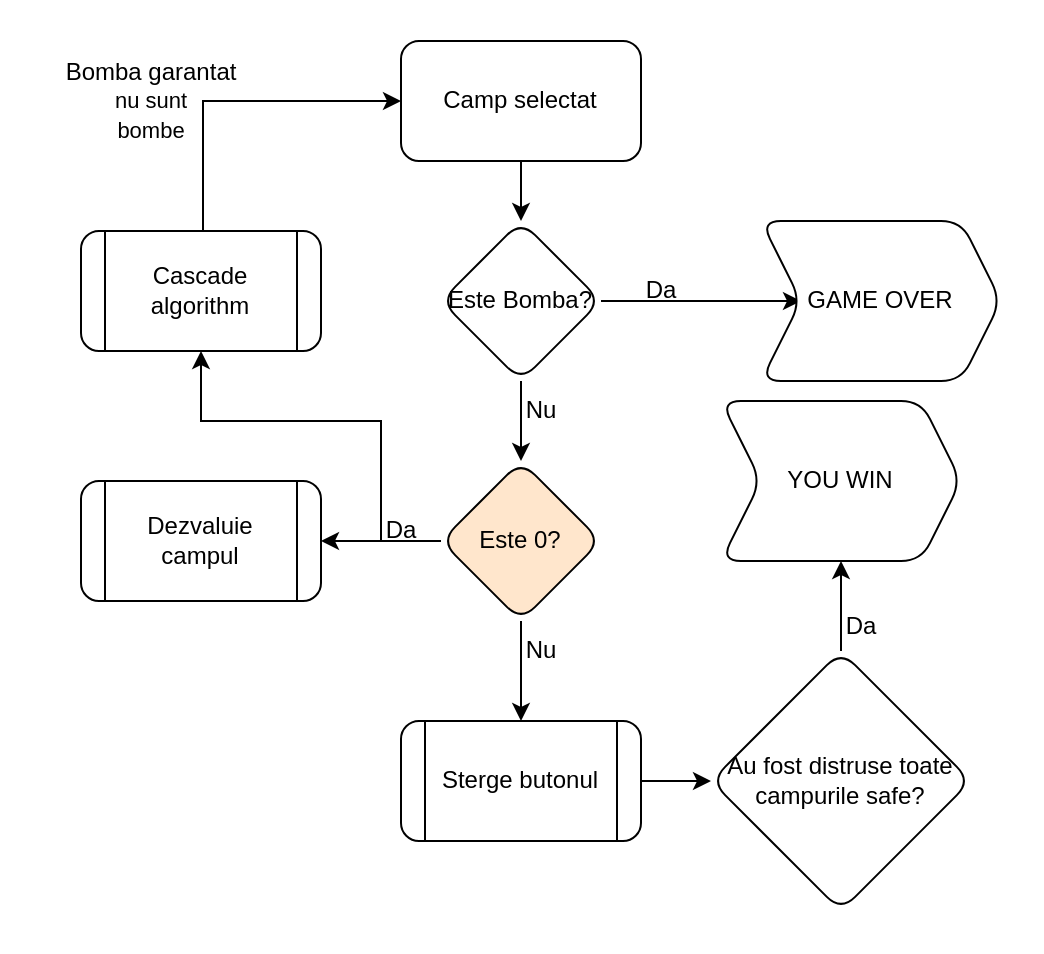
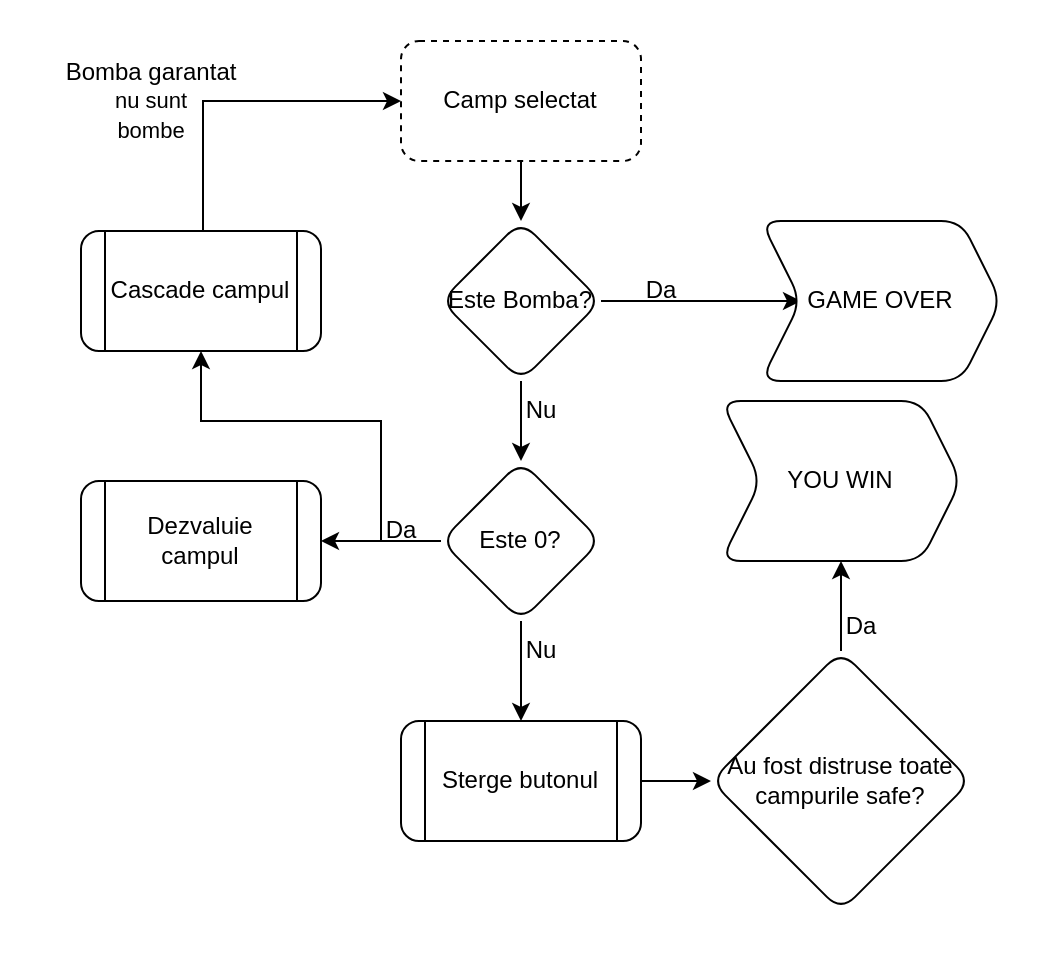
  <mxCell id="0" />
  <mxCell id="1" parent="0" />
  <mxCell id="2" value="" style="edgeStyle=orthogonalEdgeStyle;rounded=0;orthogonalLoop=1;jettySize=auto;html=1;" edge="1" parent="1" source="3" target="6"><mxGeometry relative="1" as="geometry" /></mxCell>
- <mxCell id="3" value="Camp selectat" style="rounded=1;whiteSpace=wrap;html=1;" vertex="1" parent="1"><mxGeometry x="200" y="20" width="120" height="60" as="geometry" /></mxCell>
+ <mxCell id="3" value="Camp selectat" style="rounded=1;whiteSpace=wrap;html=1;dashed=1;" vertex="1" parent="1"><mxGeometry x="200" y="20" width="120" height="60" as="geometry" /></mxCell>
  <mxCell id="4" value="" style="edgeStyle=orthogonalEdgeStyle;rounded=0;orthogonalLoop=1;jettySize=auto;html=1;fontStyle=0" edge="1" parent="1" source="6" target="7"><mxGeometry relative="1" as="geometry" /></mxCell>
  <mxCell id="5" value="" style="edgeStyle=orthogonalEdgeStyle;rounded=0;orthogonalLoop=1;jettySize=auto;html=1;" edge="1" parent="1" source="6" target="11"><mxGeometry relative="1" as="geometry" /></mxCell>
  <mxCell id="6" value="Este Bomba?" style="rhombus;whiteSpace=wrap;html=1;rounded=1;" vertex="1" parent="1"><mxGeometry x="220" y="110" width="80" height="80" as="geometry" /></mxCell>
  <mxCell id="7" value="GAME OVER" style="shape=step;perimeter=stepPerimeter;whiteSpace=wrap;html=1;fixedSize=1;rounded=1;" vertex="1" parent="1"><mxGeometry x="380" y="110" width="120" height="80" as="geometry" /></mxCell>
  <mxCell id="8" value="Da" style="text;html=1;align=center;verticalAlign=middle;resizable=0;points=[];autosize=1;strokeColor=none;fillColor=none;" vertex="1" parent="1"><mxGeometry x="310" y="130" width="40" height="30" as="geometry" /></mxCell>
  <mxCell id="9" value="" style="edgeStyle=orthogonalEdgeStyle;rounded=0;orthogonalLoop=1;jettySize=auto;html=1;exitX=0;exitY=0.5;exitDx=0;exitDy=0;entryX=1;entryY=0.5;entryDx=0;entryDy=0;" edge="1" parent="1" source="11" target="20"><mxGeometry relative="1" as="geometry"><mxPoint x="300" y="269.66" as="sourcePoint" /><mxPoint x="170" y="270" as="targetPoint" /><Array as="points" /></mxGeometry></mxCell>
  <mxCell id="10" value="" style="edgeStyle=orthogonalEdgeStyle;rounded=0;orthogonalLoop=1;jettySize=auto;html=1;" edge="1" parent="1" source="11" target="16"><mxGeometry relative="1" as="geometry" /></mxCell>
- <mxCell id="11" value="Este 0?" style="rhombus;whiteSpace=wrap;html=1;rounded=1;fillColor=#ffe6cc;" vertex="1" parent="1"><mxGeometry x="220" y="230" width="80" height="80" as="geometry" /></mxCell>
+ <mxCell id="11" value="Este 0?" style="rhombus;whiteSpace=wrap;html=1;rounded=1;" vertex="1" parent="1"><mxGeometry x="220" y="230" width="80" height="80" as="geometry" /></mxCell>
  <mxCell id="12" style="edgeStyle=orthogonalEdgeStyle;rounded=0;orthogonalLoop=1;jettySize=auto;html=1;entryX=0;entryY=0.5;entryDx=0;entryDy=0;" edge="1" parent="1" source="18" target="3"><mxGeometry relative="1" as="geometry"><mxPoint x="60" y="290" as="sourcePoint" /><mxPoint x="100" y="20" as="targetPoint" /><Array as="points"><mxPoint x="101" y="50" /></Array></mxGeometry></mxCell>
  <mxCell id="13" value="Da" style="text;html=1;align=center;verticalAlign=middle;resizable=0;points=[];autosize=1;strokeColor=none;fillColor=none;" vertex="1" parent="1"><mxGeometry x="180" y="250" width="40" height="30" as="geometry" /></mxCell>
  <mxCell id="14" value="Nu" style="text;html=1;align=center;verticalAlign=middle;resizable=0;points=[];autosize=1;strokeColor=none;fillColor=none;" vertex="1" parent="1"><mxGeometry x="250" y="190" width="40" height="30" as="geometry" /></mxCell>
  <mxCell id="15" style="edgeStyle=orthogonalEdgeStyle;rounded=0;orthogonalLoop=1;jettySize=auto;html=1;exitX=1;exitY=0.5;exitDx=0;exitDy=0;entryX=0;entryY=0.5;entryDx=0;entryDy=0;" edge="1" parent="1" source="16" target="23"><mxGeometry relative="1" as="geometry" /></mxCell>
  <mxCell id="16" value="Sterge butonul" style="shape=process;whiteSpace=wrap;html=1;backgroundOutline=1;rounded=1;" vertex="1" parent="1"><mxGeometry x="200" y="360" width="120" height="60" as="geometry" /></mxCell>
  <mxCell id="17" value="Nu" style="text;html=1;align=center;verticalAlign=middle;resizable=0;points=[];autosize=1;strokeColor=none;fillColor=none;" vertex="1" parent="1"><mxGeometry x="250" y="310" width="40" height="30" as="geometry" /></mxCell>
- <mxCell id="18" value="Cascade algorithm" style="shape=process;whiteSpace=wrap;html=1;backgroundOutline=1;rounded=1;" vertex="1" parent="1"><mxGeometry x="40" y="115" width="120" height="60" as="geometry" /></mxCell>
+ <mxCell id="18" value="Cascade campul" style="shape=process;whiteSpace=wrap;html=1;backgroundOutline=1;rounded=1;" vertex="1" parent="1"><mxGeometry x="40" y="115" width="120" height="60" as="geometry" /></mxCell>
  <mxCell id="19" value="Bomba&amp;nbsp;garantat&lt;br style=&quot;border-color: var(--border-color); font-size: 11px;&quot;&gt;&lt;span style=&quot;font-size: 11px; background-color: rgb(255, 255, 255);&quot;&gt;nu sunt&lt;/span&gt;&lt;br style=&quot;border-color: var(--border-color); font-size: 11px;&quot;&gt;&lt;span style=&quot;font-size: 11px; background-color: rgb(255, 255, 255);&quot;&gt;bombe&lt;/span&gt;" style="text;html=1;align=center;verticalAlign=middle;resizable=0;points=[];autosize=1;strokeColor=none;fillColor=none;" vertex="1" parent="1"><mxGeometry x="20" y="20" width="110" height="60" as="geometry" /></mxCell>
  <mxCell id="20" value="Dezvaluie campul" style="shape=process;whiteSpace=wrap;html=1;backgroundOutline=1;rounded=1;" vertex="1" parent="1"><mxGeometry x="40" y="240" width="120" height="60" as="geometry" /></mxCell>
  <mxCell id="21" value="" style="edgeStyle=none;orthogonalLoop=1;jettySize=auto;html=1;rounded=0;entryX=0.5;entryY=1;entryDx=0;entryDy=0;" edge="1" parent="1" target="18"><mxGeometry width="100" relative="1" as="geometry"><mxPoint x="190" y="270" as="sourcePoint" /><mxPoint x="230" y="240" as="targetPoint" /><Array as="points"><mxPoint x="190" y="210" /><mxPoint x="100" y="210" /></Array></mxGeometry></mxCell>
  <mxCell id="22" style="edgeStyle=orthogonalEdgeStyle;rounded=0;orthogonalLoop=1;jettySize=auto;html=1;exitX=0.5;exitY=0;exitDx=0;exitDy=0;entryX=0.5;entryY=1;entryDx=0;entryDy=0;" edge="1" parent="1" source="23" target="24"><mxGeometry relative="1" as="geometry" /></mxCell>
  <mxCell id="23" value="Au fost distruse toate&lt;br&gt;campurile safe?" style="rhombus;whiteSpace=wrap;html=1;rounded=1;" vertex="1" parent="1"><mxGeometry x="355" y="325" width="130" height="130" as="geometry" /></mxCell>
  <mxCell id="24" value="YOU WIN" style="shape=step;perimeter=stepPerimeter;whiteSpace=wrap;html=1;fixedSize=1;rounded=1;" vertex="1" parent="1"><mxGeometry x="360" y="200" width="120" height="80" as="geometry" /></mxCell>
  <mxCell id="25" value="Da" style="text;html=1;align=center;verticalAlign=middle;resizable=0;points=[];autosize=1;strokeColor=none;fillColor=none;" vertex="1" parent="1"><mxGeometry x="410" y="298" width="40" height="30" as="geometry" /></mxCell>
